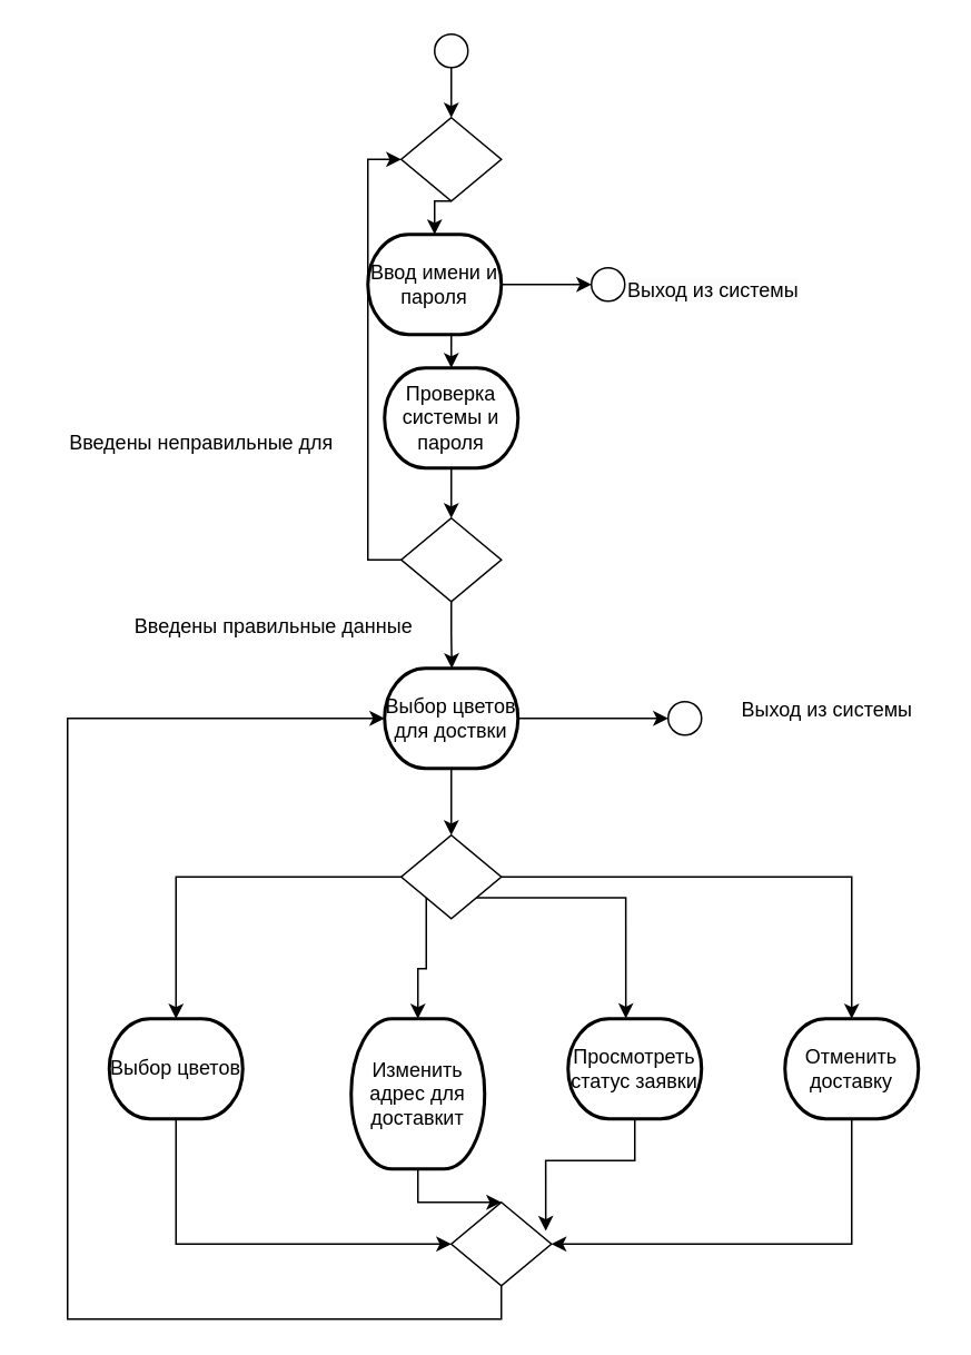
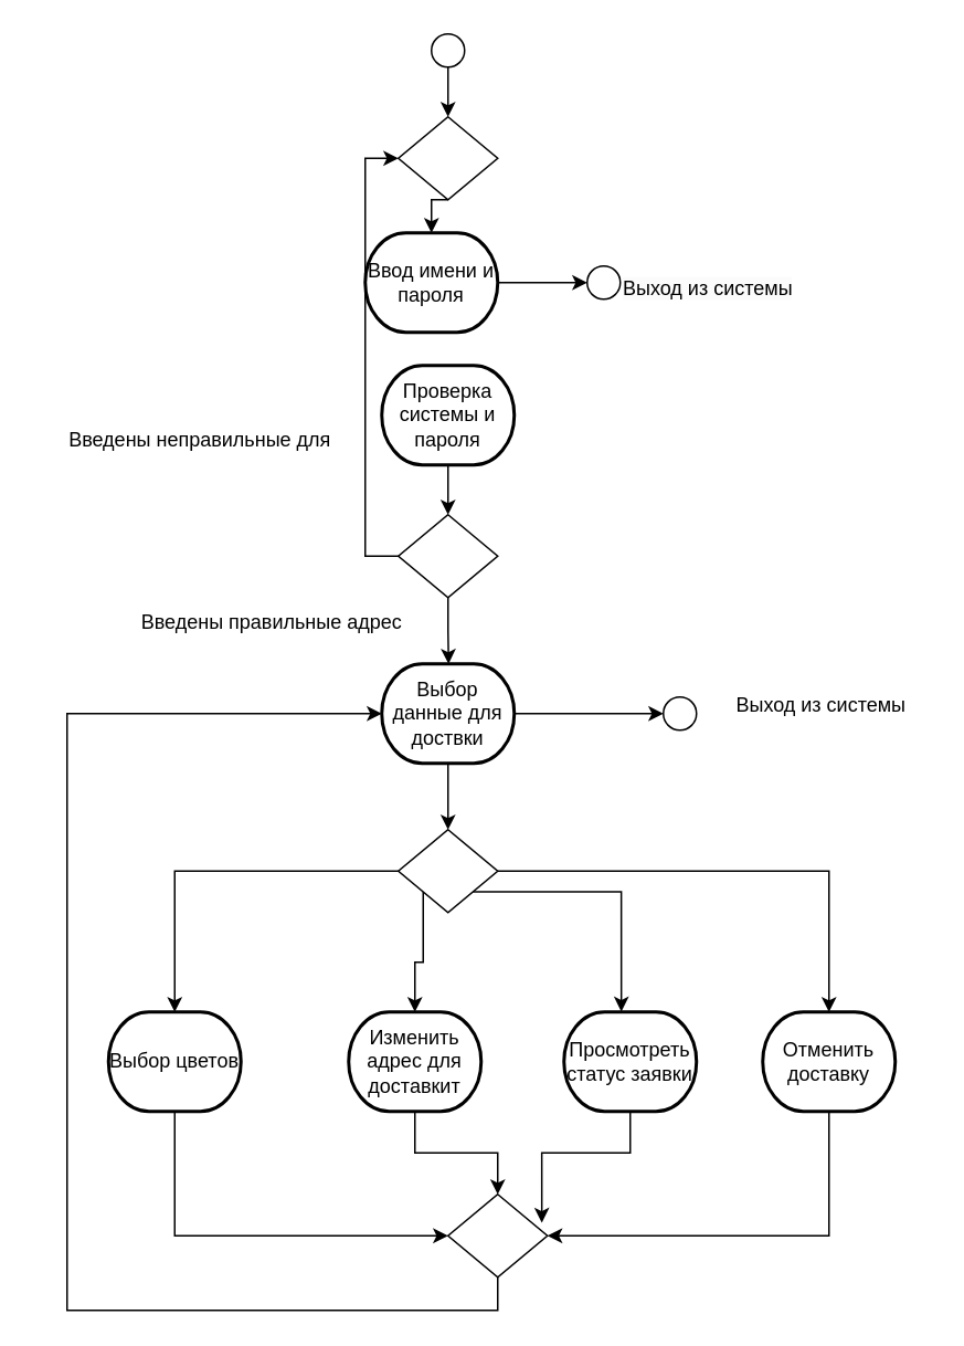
  <mxCell id="0" />
  <mxCell id="1" parent="0" />
  <mxCell id="2" style="edgeStyle=orthogonalEdgeStyle;rounded=0;orthogonalLoop=1;jettySize=auto;html=1;exitX=0.5;exitY=1;exitDx=0;exitDy=0;entryX=0.5;entryY=0;entryDx=0;entryDy=0;" parent="1" source="3" target="4" edge="1"><mxGeometry relative="1" as="geometry" /></mxCell>
  <mxCell id="3" value="" style="ellipse;whiteSpace=wrap;html=1;aspect=fixed;" parent="1" vertex="1"><mxGeometry x="260" y="20" width="20" height="20" as="geometry" /></mxCell>
  <mxCell id="4" value="" style="rhombus;whiteSpace=wrap;html=1;" parent="1" vertex="1"><mxGeometry x="240" y="70" width="60" height="50" as="geometry" /></mxCell>
  <mxCell id="5" value="" style="edgeStyle=orthogonalEdgeStyle;rounded=0;orthogonalLoop=1;jettySize=auto;html=1;" parent="1" source="6" target="34" edge="1"><mxGeometry relative="1" as="geometry" /></mxCell>
  <mxCell id="6" value="Ввод имени и пароля" style="strokeWidth=2;html=1;shape=mxgraph.flowchart.terminator;whiteSpace=wrap;" parent="1" vertex="1"><mxGeometry x="220" y="140" width="80" height="60" as="geometry" /></mxCell>
  <mxCell id="7" style="edgeStyle=orthogonalEdgeStyle;rounded=0;orthogonalLoop=1;jettySize=auto;html=1;exitX=0.5;exitY=1;exitDx=0;exitDy=0;entryX=0.5;entryY=0;entryDx=0;entryDy=0;entryPerimeter=0;" parent="1" source="4" target="6" edge="1"><mxGeometry relative="1" as="geometry" /></mxCell>
  <mxCell id="8" style="edgeStyle=orthogonalEdgeStyle;rounded=0;orthogonalLoop=1;jettySize=auto;html=1;exitX=0.5;exitY=1;exitDx=0;exitDy=0;exitPerimeter=0;entryX=0.5;entryY=0;entryDx=0;entryDy=0;" parent="1" source="9" target="13" edge="1"><mxGeometry relative="1" as="geometry" /></mxCell>
  <mxCell id="9" value="Проверка системы и пароля" style="strokeWidth=2;html=1;shape=mxgraph.flowchart.terminator;whiteSpace=wrap;" parent="1" vertex="1"><mxGeometry x="230" y="220" width="80" height="60" as="geometry" /></mxCell>
- <mxCell id="10" style="edgeStyle=orthogonalEdgeStyle;rounded=0;orthogonalLoop=1;jettySize=auto;html=1;exitX=0.5;exitY=1;exitDx=0;exitDy=0;exitPerimeter=0;entryX=0.5;entryY=0;entryDx=0;entryDy=0;entryPerimeter=0;" parent="1" source="6" target="9" edge="1"><mxGeometry relative="1" as="geometry" /></mxCell>
  <mxCell id="11" style="edgeStyle=orthogonalEdgeStyle;rounded=0;orthogonalLoop=1;jettySize=auto;html=1;exitX=0;exitY=0.5;exitDx=0;exitDy=0;entryX=0;entryY=0.5;entryDx=0;entryDy=0;" parent="1" source="13" target="4" edge="1"><mxGeometry relative="1" as="geometry" /></mxCell>
  <mxCell id="12" style="edgeStyle=orthogonalEdgeStyle;rounded=0;orthogonalLoop=1;jettySize=auto;html=1;exitX=0.5;exitY=1;exitDx=0;exitDy=0;" parent="1" source="13" edge="1"><mxGeometry relative="1" as="geometry"><mxPoint x="270.333" y="400" as="targetPoint" /></mxGeometry></mxCell>
  <mxCell id="13" value="" style="rhombus;whiteSpace=wrap;html=1;" parent="1" vertex="1"><mxGeometry x="240" y="310" width="60" height="50" as="geometry" /></mxCell>
  <mxCell id="14" value="Введены неправильные для" style="text;html=1;align=center;verticalAlign=middle;resizable=0;points=[];autosize=1;strokeColor=none;fillColor=none;" parent="1" vertex="1"><mxGeometry x="20" y="250" width="200" height="30" as="geometry" /></mxCell>
- <mxCell id="15" value="Введены правильные данные&amp;nbsp;" style="text;html=1;align=center;verticalAlign=middle;resizable=0;points=[];autosize=1;strokeColor=none;fillColor=none;" parent="1" vertex="1"><mxGeometry x="70" y="360" width="190" height="30" as="geometry" /></mxCell>
+ <mxCell id="15" value="Введены правильные адрес&amp;nbsp;" style="text;html=1;align=center;verticalAlign=middle;resizable=0;points=[];autosize=1;strokeColor=none;fillColor=none;" parent="1" vertex="1"><mxGeometry x="70" y="360" width="190" height="30" as="geometry" /></mxCell>
  <mxCell id="16" style="edgeStyle=orthogonalEdgeStyle;rounded=0;orthogonalLoop=1;jettySize=auto;html=1;exitX=0.5;exitY=1;exitDx=0;exitDy=0;exitPerimeter=0;entryX=0.5;entryY=0;entryDx=0;entryDy=0;" parent="1" source="18" target="22" edge="1"><mxGeometry relative="1" as="geometry" /></mxCell>
  <mxCell id="17" value="" style="edgeStyle=orthogonalEdgeStyle;rounded=0;orthogonalLoop=1;jettySize=auto;html=1;" parent="1" source="18" target="35" edge="1"><mxGeometry relative="1" as="geometry" /></mxCell>
- <mxCell id="18" value="Выбор цветов для доствки" style="strokeWidth=2;html=1;shape=mxgraph.flowchart.terminator;whiteSpace=wrap;" parent="1" vertex="1"><mxGeometry x="230" y="400" width="80" height="60" as="geometry" /></mxCell>
+ <mxCell id="18" value="Выбор данные для доствки" style="strokeWidth=2;html=1;shape=mxgraph.flowchart.terminator;whiteSpace=wrap;" parent="1" vertex="1"><mxGeometry x="230" y="400" width="80" height="60" as="geometry" /></mxCell>
  <mxCell id="19" style="edgeStyle=orthogonalEdgeStyle;rounded=0;orthogonalLoop=1;jettySize=auto;html=1;exitX=0;exitY=0.5;exitDx=0;exitDy=0;" parent="1" source="22" target="24" edge="1"><mxGeometry relative="1" as="geometry" /></mxCell>
  <mxCell id="20" style="edgeStyle=orthogonalEdgeStyle;rounded=0;orthogonalLoop=1;jettySize=auto;html=1;exitX=0;exitY=1;exitDx=0;exitDy=0;" parent="1" source="22" target="26" edge="1"><mxGeometry relative="1" as="geometry" /></mxCell>
  <mxCell id="21" style="edgeStyle=orthogonalEdgeStyle;rounded=0;orthogonalLoop=1;jettySize=auto;html=1;exitX=1;exitY=0.5;exitDx=0;exitDy=0;" parent="1" source="22" target="30" edge="1"><mxGeometry relative="1" as="geometry" /></mxCell>
  <mxCell id="22" value="" style="rhombus;whiteSpace=wrap;html=1;" parent="1" vertex="1"><mxGeometry x="240" y="500" width="60" height="50" as="geometry" /></mxCell>
  <mxCell id="23" style="edgeStyle=orthogonalEdgeStyle;rounded=0;orthogonalLoop=1;jettySize=auto;html=1;exitX=0.5;exitY=1;exitDx=0;exitDy=0;exitPerimeter=0;entryX=0;entryY=0.5;entryDx=0;entryDy=0;" parent="1" source="24" target="31" edge="1"><mxGeometry relative="1" as="geometry" /></mxCell>
  <mxCell id="24" value="Выбор цветов" style="strokeWidth=2;html=1;shape=mxgraph.flowchart.terminator;whiteSpace=wrap;" parent="1" vertex="1"><mxGeometry x="65" y="610" width="80" height="60" as="geometry" /></mxCell>
  <mxCell id="25" style="edgeStyle=orthogonalEdgeStyle;rounded=0;orthogonalLoop=1;jettySize=auto;html=1;exitX=0.5;exitY=1;exitDx=0;exitDy=0;exitPerimeter=0;" parent="1" source="26" target="31" edge="1"><mxGeometry relative="1" as="geometry" /></mxCell>
- <mxCell id="26" value="Изменить адрес для доставкит" style="strokeWidth=2;html=1;shape=mxgraph.flowchart.terminator;whiteSpace=wrap;" parent="1" vertex="1"><mxGeometry x="210" y="610" width="80" height="90" as="geometry" /></mxCell>
+ <mxCell id="26" value="Изменить адрес для доставкит" style="strokeWidth=2;html=1;shape=mxgraph.flowchart.terminator;whiteSpace=wrap;" parent="1" vertex="1"><mxGeometry x="210" y="610" width="80" height="60" as="geometry" /></mxCell>
  <mxCell id="27" value="Просмотреть статус заявки" style="strokeWidth=2;html=1;shape=mxgraph.flowchart.terminator;whiteSpace=wrap;" parent="1" vertex="1"><mxGeometry x="340" y="610" width="80" height="60" as="geometry" /></mxCell>
  <mxCell id="28" style="edgeStyle=orthogonalEdgeStyle;rounded=0;orthogonalLoop=1;jettySize=auto;html=1;exitX=1;exitY=1;exitDx=0;exitDy=0;entryX=0.433;entryY=-0.003;entryDx=0;entryDy=0;entryPerimeter=0;" parent="1" source="22" target="27" edge="1"><mxGeometry relative="1" as="geometry" /></mxCell>
  <mxCell id="29" style="edgeStyle=orthogonalEdgeStyle;rounded=0;orthogonalLoop=1;jettySize=auto;html=1;exitX=0.5;exitY=1;exitDx=0;exitDy=0;exitPerimeter=0;entryX=1;entryY=0.5;entryDx=0;entryDy=0;" parent="1" source="30" target="31" edge="1"><mxGeometry relative="1" as="geometry" /></mxCell>
- <mxCell id="30" value="Отменить доставку" style="strokeWidth=2;html=1;shape=mxgraph.flowchart.terminator;whiteSpace=wrap;" parent="1" vertex="1"><mxGeometry x="470" y="610" width="80" height="60" as="geometry" /></mxCell>
+ <mxCell id="30" value="Отменить доставку" style="strokeWidth=2;html=1;shape=mxgraph.flowchart.terminator;whiteSpace=wrap;" parent="1" vertex="1"><mxGeometry x="460" y="610" width="80" height="60" as="geometry" /></mxCell>
  <mxCell id="31" value="" style="rhombus;whiteSpace=wrap;html=1;" parent="1" vertex="1"><mxGeometry x="270" y="720" width="60" height="50" as="geometry" /></mxCell>
  <mxCell id="32" style="edgeStyle=orthogonalEdgeStyle;rounded=0;orthogonalLoop=1;jettySize=auto;html=1;exitX=0.5;exitY=1;exitDx=0;exitDy=0;exitPerimeter=0;entryX=0.944;entryY=0.343;entryDx=0;entryDy=0;entryPerimeter=0;" parent="1" source="27" target="31" edge="1"><mxGeometry relative="1" as="geometry" /></mxCell>
  <mxCell id="33" style="edgeStyle=orthogonalEdgeStyle;rounded=0;orthogonalLoop=1;jettySize=auto;html=1;exitX=0.5;exitY=1;exitDx=0;exitDy=0;entryX=0;entryY=0.5;entryDx=0;entryDy=0;entryPerimeter=0;" parent="1" source="31" target="18" edge="1"><mxGeometry relative="1" as="geometry"><Array as="points"><mxPoint x="300" y="790" /><mxPoint x="40" y="790" /><mxPoint x="40" y="430" /></Array></mxGeometry></mxCell>
  <mxCell id="34" value="" style="ellipse;whiteSpace=wrap;html=1;aspect=fixed;" parent="1" vertex="1"><mxGeometry x="354" y="160" width="20" height="20" as="geometry" /></mxCell>
  <mxCell id="35" value="" style="ellipse;whiteSpace=wrap;html=1;aspect=fixed;" parent="1" vertex="1"><mxGeometry x="400" y="420" width="20" height="20" as="geometry" /></mxCell>
  <mxCell id="36" value="Выход из системы" style="text;html=1;align=center;verticalAlign=middle;resizable=0;points=[];autosize=1;strokeColor=none;fillColor=none;" parent="1" vertex="1"><mxGeometry x="430" y="410" width="130" height="30" as="geometry" /></mxCell>
  <mxCell id="37" value="&lt;span style=&quot;color: rgb(0, 0, 0); font-family: Helvetica; font-size: 12px; font-style: normal; font-variant-ligatures: normal; font-variant-caps: normal; font-weight: 400; letter-spacing: normal; orphans: 2; text-align: center; text-indent: 0px; text-transform: none; widows: 2; word-spacing: 0px; -webkit-text-stroke-width: 0px; white-space: nowrap; background-color: rgb(251, 251, 251); text-decoration-thickness: initial; text-decoration-style: initial; text-decoration-color: initial; display: inline !important; float: none;&quot;&gt;Выход из системы&lt;/span&gt;" style="text;whiteSpace=wrap;html=1;" parent="1" vertex="1"><mxGeometry x="374" y="160" width="140" height="40" as="geometry" /></mxCell>
